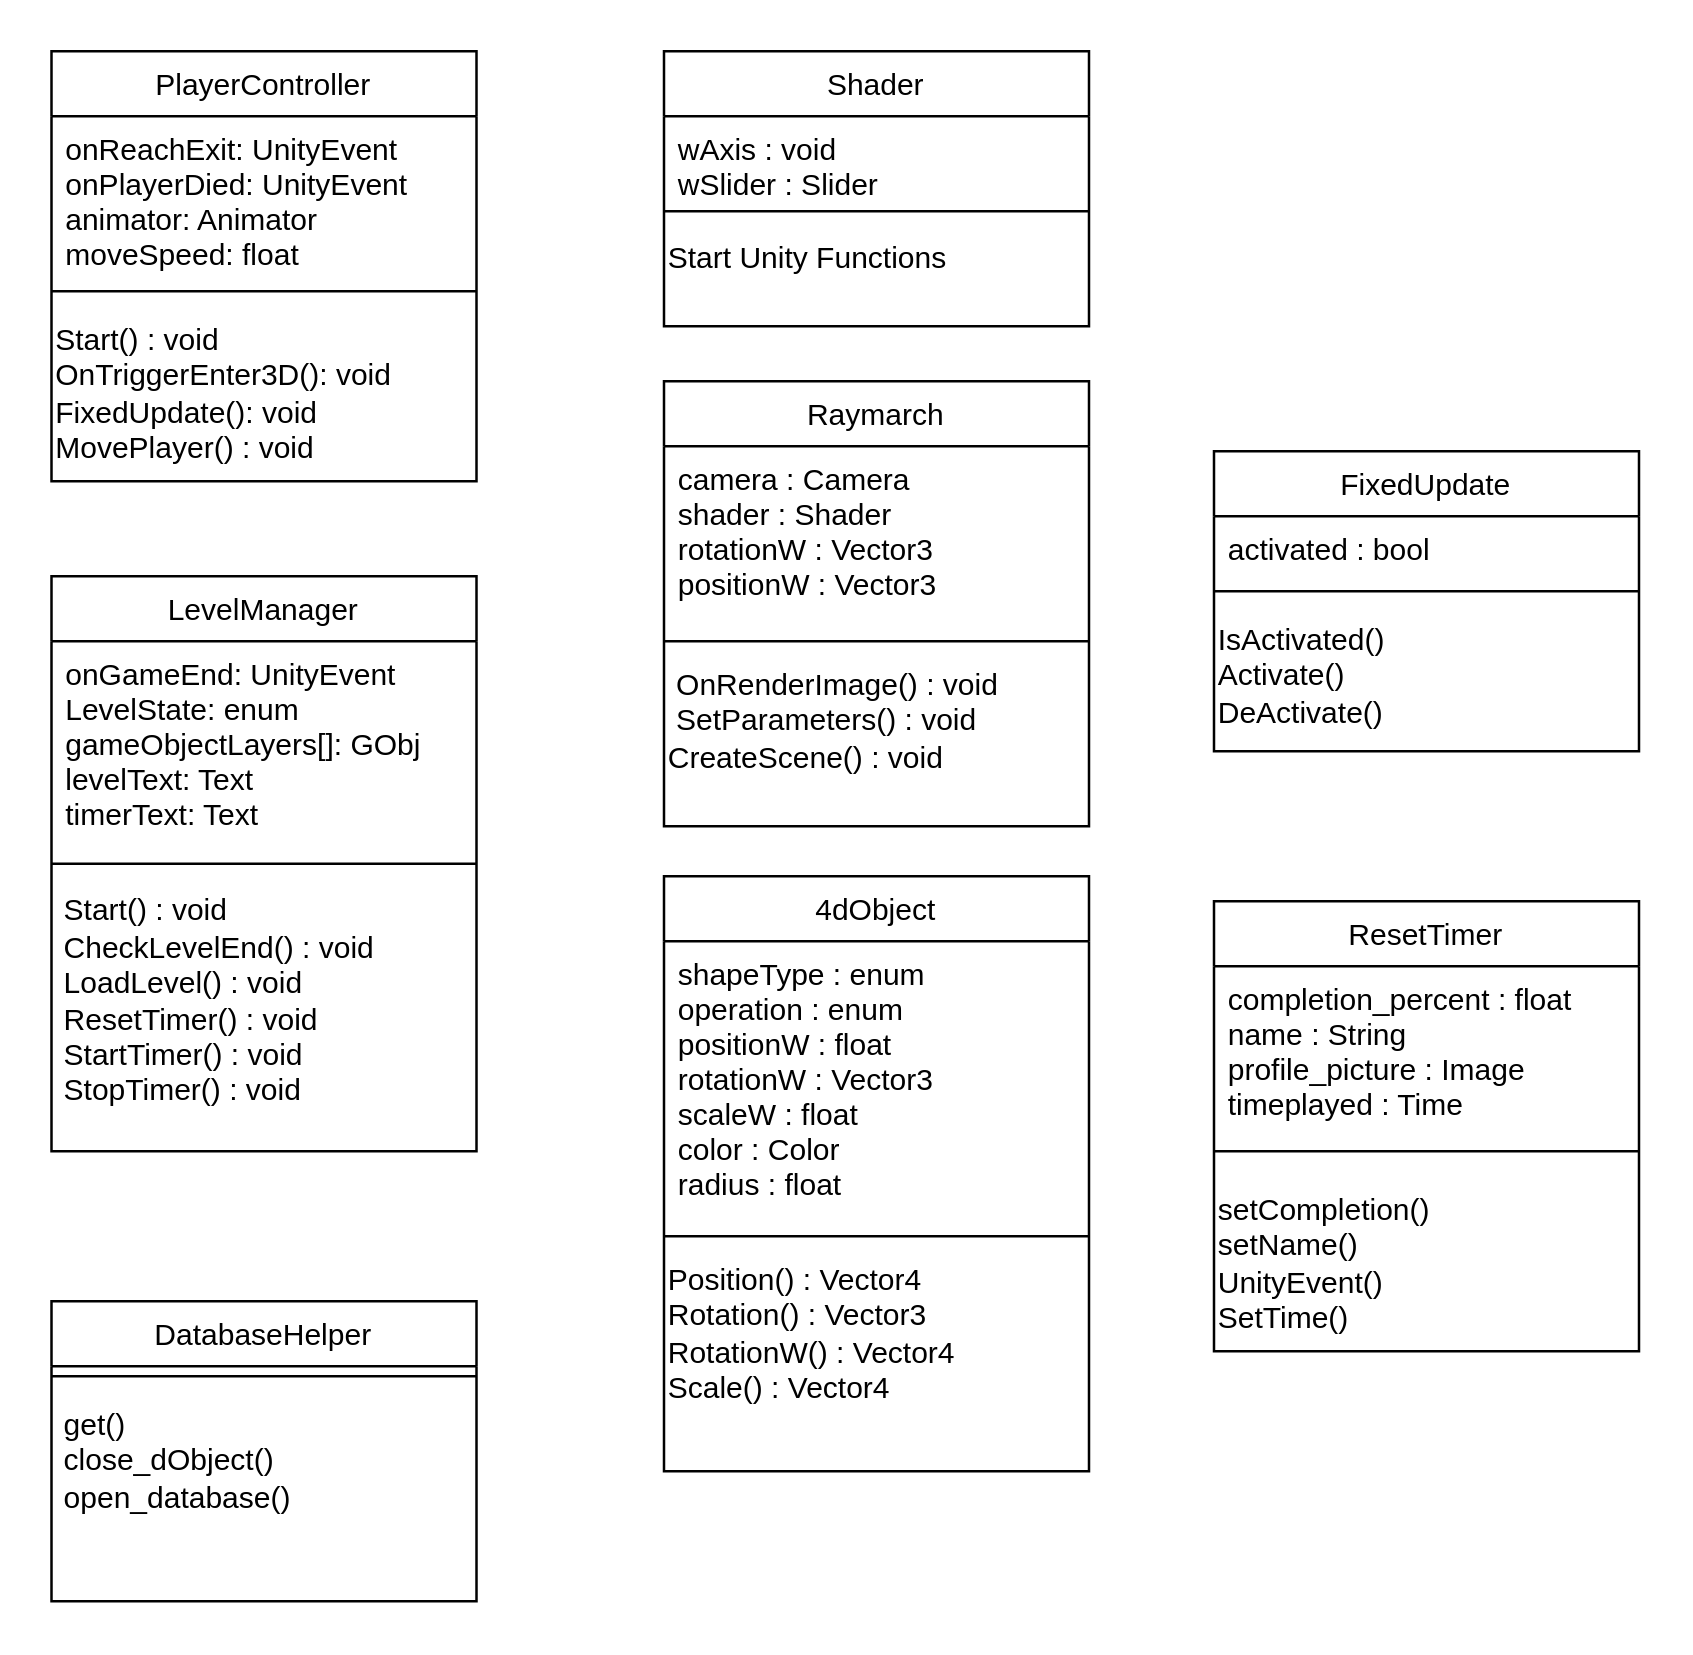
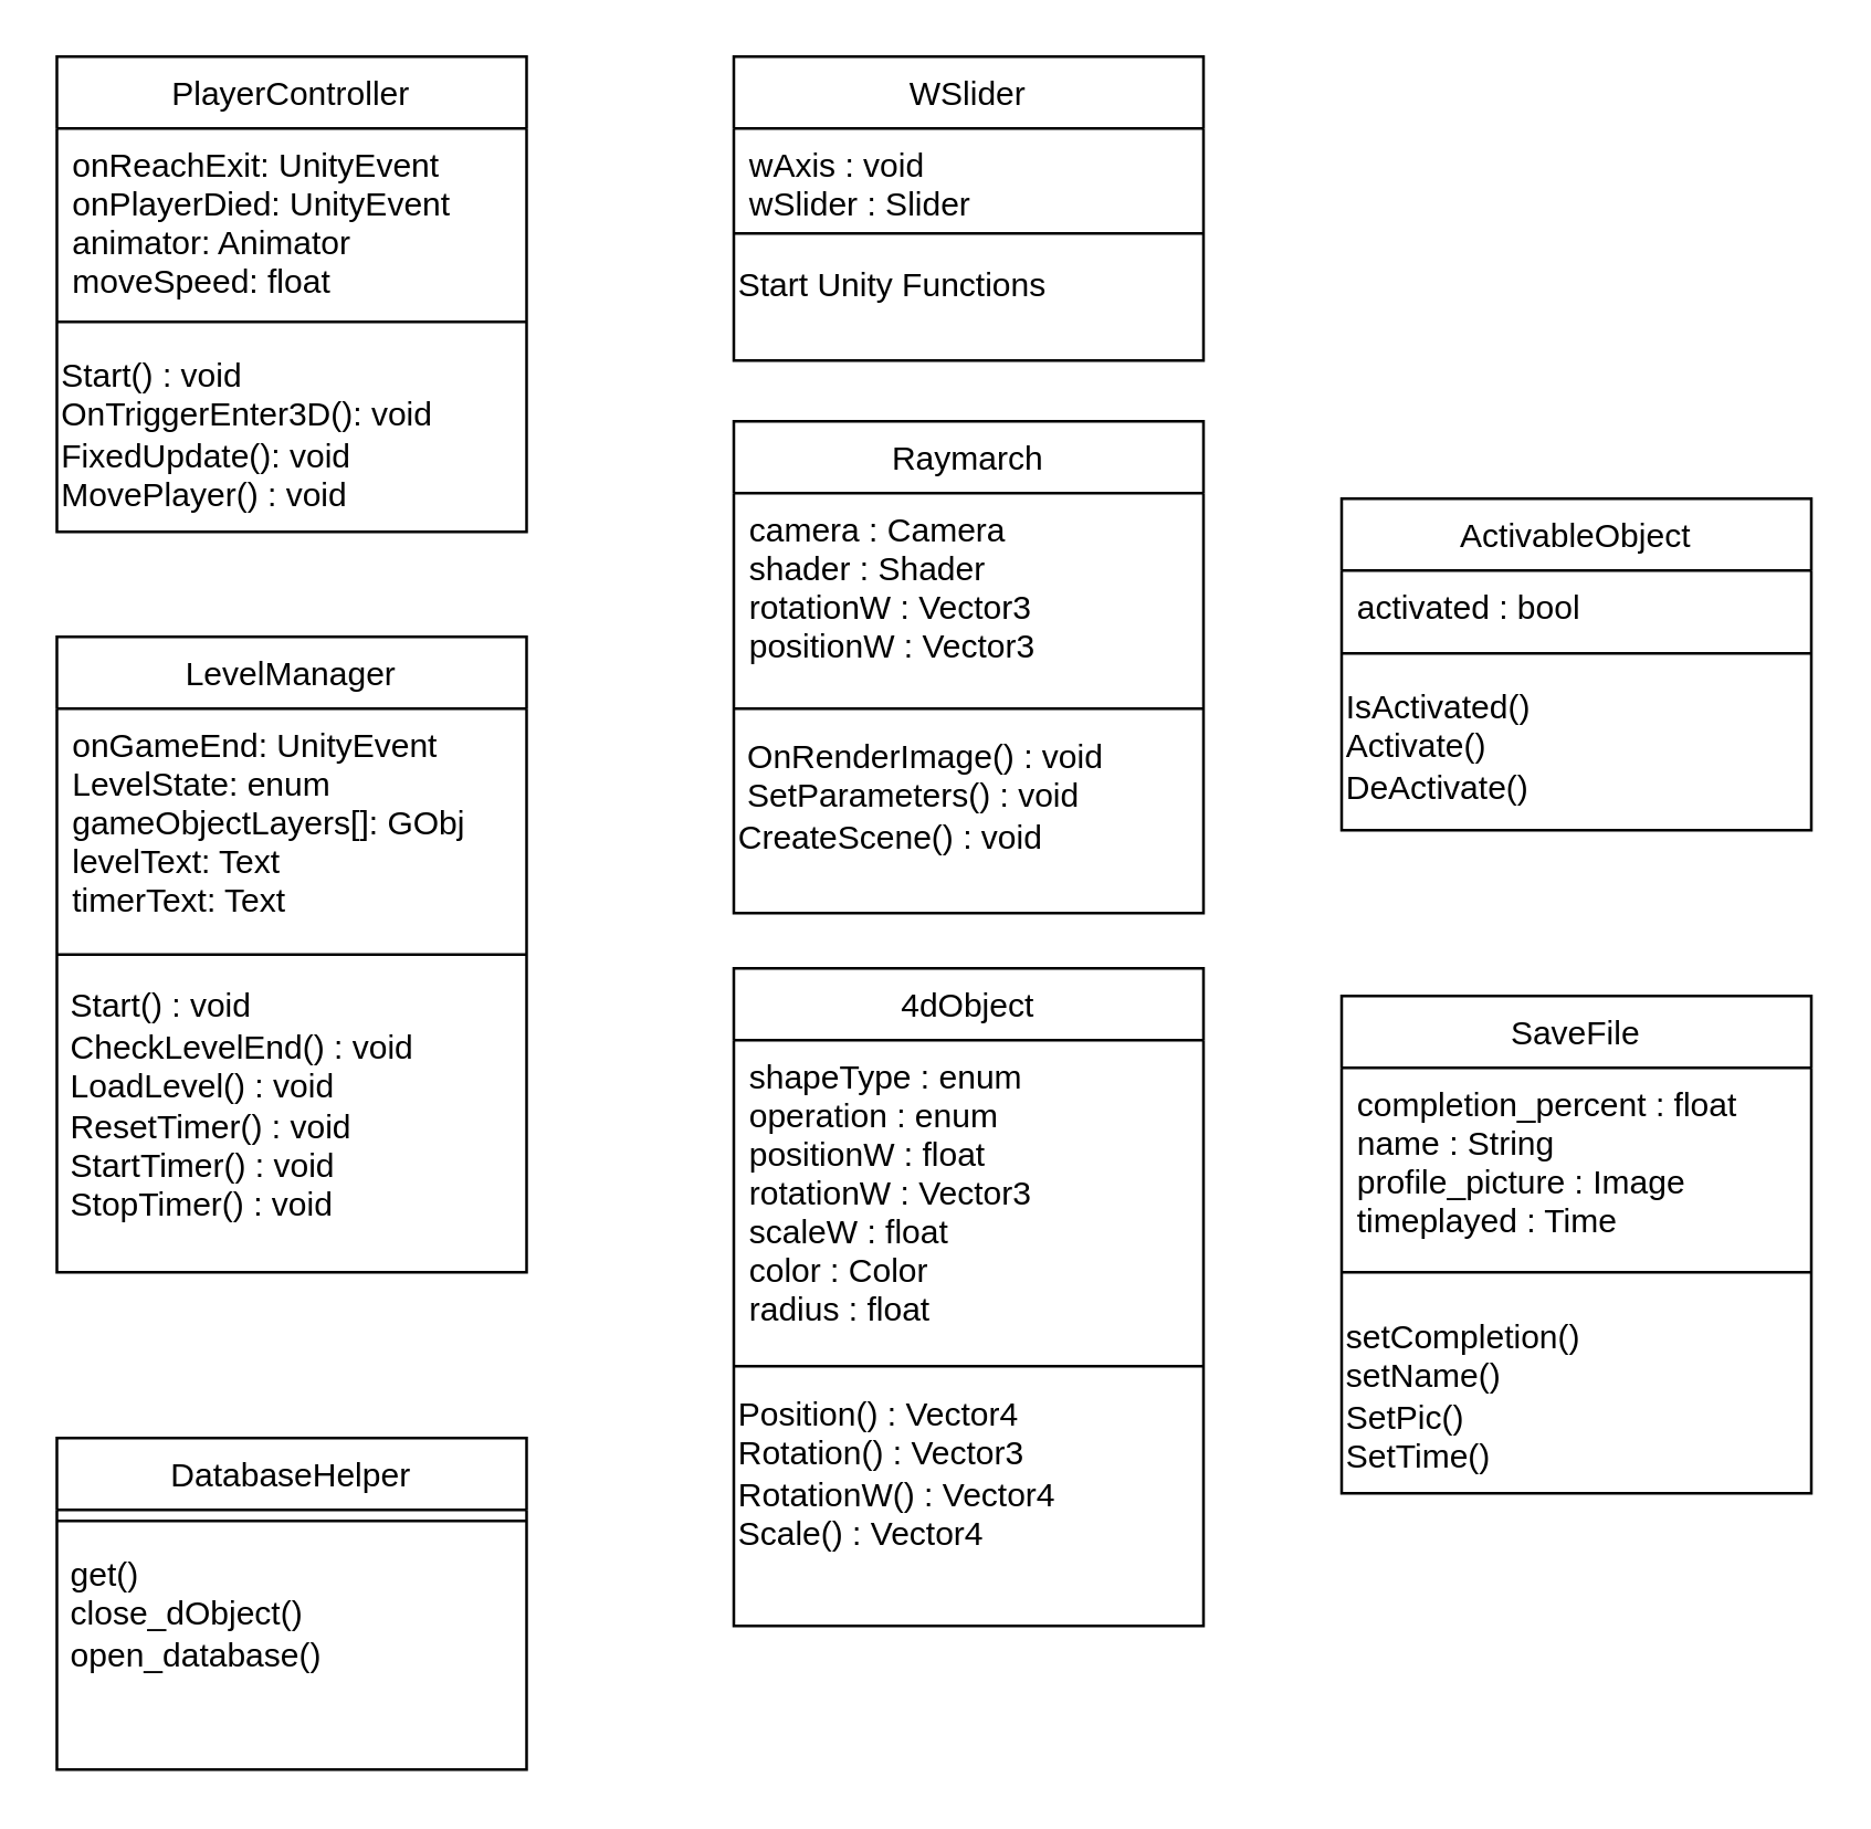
  <mxCell id="0" />
  <mxCell id="1" parent="0" />
  <mxCell id="2" value="PlayerController" style="swimlane;fontStyle=0;align=center;verticalAlign=top;childLayout=stackLayout;horizontal=1;startSize=26;horizontalStack=0;resizeParent=1;resizeLast=0;collapsible=1;marginBottom=0;rounded=0;shadow=0;strokeWidth=1;fillColor=default;" vertex="1" parent="1"><mxGeometry x="20" y="20" width="170" height="172" as="geometry"><mxRectangle x="390" y="90" width="170" height="26" as="alternateBounds" /></mxGeometry></mxCell>
  <mxCell id="3" value="onReachExit: UnityEvent&#10;onPlayerDied: UnityEvent&#10;animator: Animator&#10;moveSpeed: float&#10;" style="text;align=left;verticalAlign=top;spacingLeft=4;spacingRight=4;overflow=hidden;rotatable=0;points=[[0,0.5],[1,0.5]];portConstraint=eastwest;" vertex="1" parent="2"><mxGeometry y="26" width="170" height="64" as="geometry" /></mxCell>
  <mxCell id="4" value="" style="line;html=1;strokeWidth=1;align=left;verticalAlign=middle;spacingTop=-1;spacingLeft=3;spacingRight=3;rotatable=0;labelPosition=right;points=[];portConstraint=eastwest;" vertex="1" parent="2"><mxGeometry y="90" width="170" height="12" as="geometry" /></mxCell>
  <mxCell id="5" value="Start() : void&lt;div&gt;OnTriggerEnter3D(): void&lt;/div&gt;&lt;div&gt;FixedUpdate(): void&lt;/div&gt;&lt;div&gt;MovePlayer() : void&lt;/div&gt;" style="text;html=1;align=left;verticalAlign=middle;resizable=0;points=[];autosize=1;strokeColor=none;fillColor=none;" vertex="1" parent="2"><mxGeometry y="102" width="170" height="70" as="geometry" /></mxCell>
- <mxCell id="6" value="Shader" style="swimlane;fontStyle=0;align=center;verticalAlign=top;childLayout=stackLayout;horizontal=1;startSize=26;horizontalStack=0;resizeParent=1;resizeLast=0;collapsible=1;marginBottom=0;rounded=0;shadow=0;strokeWidth=1;fillColor=default;" vertex="1" parent="1"><mxGeometry x="265" y="20" width="170" height="110" as="geometry"><mxRectangle x="390" y="90" width="170" height="26" as="alternateBounds" /></mxGeometry></mxCell>
+ <mxCell id="6" value="WSlider" style="swimlane;fontStyle=0;align=center;verticalAlign=top;childLayout=stackLayout;horizontal=1;startSize=26;horizontalStack=0;resizeParent=1;resizeLast=0;collapsible=1;marginBottom=0;rounded=0;shadow=0;strokeWidth=1;fillColor=default;" vertex="1" parent="1"><mxGeometry x="265" y="20" width="170" height="110" as="geometry"><mxRectangle x="390" y="90" width="170" height="26" as="alternateBounds" /></mxGeometry></mxCell>
  <mxCell id="7" value="wAxis : void&#10;wSlider : Slider" style="text;align=left;verticalAlign=top;spacingLeft=4;spacingRight=4;overflow=hidden;rotatable=0;points=[[0,0.5],[1,0.5]];portConstraint=eastwest;" vertex="1" parent="6"><mxGeometry y="26" width="170" height="34" as="geometry" /></mxCell>
  <mxCell id="8" value="" style="line;html=1;strokeWidth=1;align=left;verticalAlign=middle;spacingTop=-1;spacingLeft=3;spacingRight=3;rotatable=0;labelPosition=right;points=[];portConstraint=eastwest;" vertex="1" parent="6"><mxGeometry y="60" width="170" height="8" as="geometry" /></mxCell>
  <mxCell id="9" value="Start Unity Functions" style="text;html=1;align=left;verticalAlign=middle;resizable=0;points=[];autosize=1;strokeColor=none;fillColor=none;" vertex="1" parent="6"><mxGeometry y="68" width="170" height="30" as="geometry" /></mxCell>
  <mxCell id="10" value="DatabaseHelper" style="swimlane;fontStyle=0;align=center;verticalAlign=top;childLayout=stackLayout;horizontal=1;startSize=26;horizontalStack=0;resizeParent=1;resizeLast=0;collapsible=1;marginBottom=0;rounded=0;shadow=0;strokeWidth=1;fillColor=default;" vertex="1" parent="1"><mxGeometry x="20" y="520" width="170" height="120" as="geometry"><mxRectangle x="390" y="90" width="170" height="26" as="alternateBounds" /></mxGeometry></mxCell>
  <mxCell id="11" value="" style="line;html=1;strokeWidth=1;align=left;verticalAlign=middle;spacingTop=-1;spacingLeft=3;spacingRight=3;rotatable=0;labelPosition=right;points=[];portConstraint=eastwest;" vertex="1" parent="10"><mxGeometry y="26" width="170" height="8" as="geometry" /></mxCell>
  <mxCell id="12" value="&amp;nbsp;get()&lt;div&gt;&amp;nbsp;close_dObject()&lt;/div&gt;&lt;div&gt;&amp;nbsp;open_database()&lt;/div&gt;" style="text;html=1;align=left;verticalAlign=middle;resizable=0;points=[];autosize=1;strokeColor=none;fillColor=none;" vertex="1" parent="10"><mxGeometry y="34" width="170" height="60" as="geometry" /></mxCell>
- <mxCell id="13" value="ResetTimer" style="swimlane;fontStyle=0;align=center;verticalAlign=top;childLayout=stackLayout;horizontal=1;startSize=26;horizontalStack=0;resizeParent=1;resizeLast=0;collapsible=1;marginBottom=0;rounded=0;shadow=0;strokeWidth=1;fillColor=default;" vertex="1" parent="1"><mxGeometry x="485" y="360" width="170" height="180" as="geometry"><mxRectangle x="390" y="90" width="170" height="26" as="alternateBounds" /></mxGeometry></mxCell>
+ <mxCell id="13" value="SaveFile" style="swimlane;fontStyle=0;align=center;verticalAlign=top;childLayout=stackLayout;horizontal=1;startSize=26;horizontalStack=0;resizeParent=1;resizeLast=0;collapsible=1;marginBottom=0;rounded=0;shadow=0;strokeWidth=1;fillColor=default;" vertex="1" parent="1"><mxGeometry x="485" y="360" width="170" height="180" as="geometry"><mxRectangle x="390" y="90" width="170" height="26" as="alternateBounds" /></mxGeometry></mxCell>
  <mxCell id="14" value="completion_percent : float&#10;name : String&#10;profile_picture : Image&#10;timeplayed : Time" style="text;align=left;verticalAlign=top;spacingLeft=4;spacingRight=4;overflow=hidden;rotatable=0;points=[[0,0.5],[1,0.5]];portConstraint=eastwest;" vertex="1" parent="13"><mxGeometry y="26" width="170" height="64" as="geometry" /></mxCell>
  <mxCell id="15" value="" style="line;html=1;strokeWidth=1;align=left;verticalAlign=middle;spacingTop=-1;spacingLeft=3;spacingRight=3;rotatable=0;labelPosition=right;points=[];portConstraint=eastwest;" vertex="1" parent="13"><mxGeometry y="90" width="170" height="20" as="geometry" /></mxCell>
- <mxCell id="16" value="setCompletion()&lt;br&gt;setName()&lt;br&gt;UnityEvent()&lt;br&gt;SetTime()" style="text;html=1;align=left;verticalAlign=middle;resizable=0;points=[];autosize=1;strokeColor=none;fillColor=none;" vertex="1" parent="13"><mxGeometry y="110" width="170" height="70" as="geometry" /></mxCell>
- <mxCell id="17" value="FixedUpdate&#10;" style="swimlane;fontStyle=0;align=center;verticalAlign=top;childLayout=stackLayout;horizontal=1;startSize=26;horizontalStack=0;resizeParent=1;resizeLast=0;collapsible=1;marginBottom=0;rounded=0;shadow=0;strokeWidth=1;fillColor=default;" vertex="1" parent="1"><mxGeometry x="485" y="180" width="170" height="120" as="geometry"><mxRectangle x="390" y="90" width="170" height="26" as="alternateBounds" /></mxGeometry></mxCell>
+ <mxCell id="16" value="setCompletion()&lt;br&gt;setName()&lt;br&gt;SetPic()&lt;br&gt;SetTime()" style="text;html=1;align=left;verticalAlign=middle;resizable=0;points=[];autosize=1;strokeColor=none;fillColor=none;" vertex="1" parent="13"><mxGeometry y="110" width="170" height="70" as="geometry" /></mxCell>
+ <mxCell id="17" value="ActivableObject&#10;" style="swimlane;fontStyle=0;align=center;verticalAlign=top;childLayout=stackLayout;horizontal=1;startSize=26;horizontalStack=0;resizeParent=1;resizeLast=0;collapsible=1;marginBottom=0;rounded=0;shadow=0;strokeWidth=1;fillColor=default;" vertex="1" parent="1"><mxGeometry x="485" y="180" width="170" height="120" as="geometry"><mxRectangle x="390" y="90" width="170" height="26" as="alternateBounds" /></mxGeometry></mxCell>
  <mxCell id="18" value="activated : bool" style="text;align=left;verticalAlign=top;spacingLeft=4;spacingRight=4;overflow=hidden;rotatable=0;points=[[0,0.5],[1,0.5]];portConstraint=eastwest;" vertex="1" parent="17"><mxGeometry y="26" width="170" height="26" as="geometry" /></mxCell>
  <mxCell id="19" value="" style="line;html=1;strokeWidth=1;align=left;verticalAlign=middle;spacingTop=-1;spacingLeft=3;spacingRight=3;rotatable=0;labelPosition=right;points=[];portConstraint=eastwest;" vertex="1" parent="17"><mxGeometry y="52" width="170" height="8" as="geometry" /></mxCell>
  <mxCell id="20" value="IsActivated()&lt;div&gt;Activate()&lt;/div&gt;&lt;div&gt;DeActivate()&lt;/div&gt;" style="text;html=1;align=left;verticalAlign=middle;resizable=0;points=[];autosize=1;strokeColor=none;fillColor=none;" vertex="1" parent="17"><mxGeometry y="60" width="170" height="60" as="geometry" /></mxCell>
  <mxCell id="21" value="4dObject" style="swimlane;fontStyle=0;align=center;verticalAlign=top;childLayout=stackLayout;horizontal=1;startSize=26;horizontalStack=0;resizeParent=1;resizeLast=0;collapsible=1;marginBottom=0;rounded=0;shadow=0;strokeWidth=1;fillColor=default;" vertex="1" parent="1"><mxGeometry x="265" y="350" width="170" height="238" as="geometry"><mxRectangle x="390" y="330" width="170" height="26" as="alternateBounds" /></mxGeometry></mxCell>
  <mxCell id="22" value="shapeType : enum&#10;operation : enum&#10;positionW : float&#10;rotationW : Vector3&#10;scaleW : float&#10;color : Color&#10;radius : float&#10;&#10;" style="text;align=left;verticalAlign=top;spacingLeft=4;spacingRight=4;overflow=hidden;rotatable=0;points=[[0,0.5],[1,0.5]];portConstraint=eastwest;" vertex="1" parent="21"><mxGeometry y="26" width="170" height="114" as="geometry" /></mxCell>
  <mxCell id="23" value="" style="line;html=1;strokeWidth=1;align=left;verticalAlign=middle;spacingTop=-1;spacingLeft=3;spacingRight=3;rotatable=0;labelPosition=right;points=[];portConstraint=eastwest;" vertex="1" parent="21"><mxGeometry y="140" width="170" height="8" as="geometry" /></mxCell>
  <mxCell id="24" value="Position() : Vector4&lt;div&gt;Rotation() : Vector3&lt;/div&gt;&lt;div&gt;RotationW() : Vector4&lt;/div&gt;&lt;div&gt;Scale() : Vector4&lt;/div&gt;" style="text;html=1;align=left;verticalAlign=middle;resizable=0;points=[];autosize=1;strokeColor=none;fillColor=none;" vertex="1" parent="21"><mxGeometry y="148" width="170" height="70" as="geometry" /></mxCell>
  <mxCell id="25" value="LevelManager" style="swimlane;fontStyle=0;align=center;verticalAlign=top;childLayout=stackLayout;horizontal=1;startSize=26;horizontalStack=0;resizeParent=1;resizeLast=0;collapsible=1;marginBottom=0;rounded=0;shadow=0;strokeWidth=1;fillColor=default;" vertex="1" parent="1"><mxGeometry x="20" y="230" width="170" height="230" as="geometry"><mxRectangle x="390" y="330" width="170" height="26" as="alternateBounds" /></mxGeometry></mxCell>
  <mxCell id="26" value="onGameEnd: UnityEvent&#10;LevelState: enum&#10;gameObjectLayers[]: GObj&#10;levelText: Text&#10;timerText: Text&#10;" style="text;align=left;verticalAlign=top;spacingLeft=4;spacingRight=4;overflow=hidden;rotatable=0;points=[[0,0.5],[1,0.5]];portConstraint=eastwest;" vertex="1" parent="25"><mxGeometry y="26" width="170" height="84" as="geometry" /></mxCell>
  <mxCell id="27" value="" style="line;html=1;strokeWidth=1;align=left;verticalAlign=middle;spacingTop=-1;spacingLeft=3;spacingRight=3;rotatable=0;labelPosition=right;points=[];portConstraint=eastwest;" vertex="1" parent="25"><mxGeometry y="110" width="170" height="10" as="geometry" /></mxCell>
  <mxCell id="28" value="&amp;nbsp;Start() : void&lt;div&gt;&amp;nbsp;CheckLevelEnd()&amp;nbsp;&lt;span style=&quot;background-color: initial;&quot;&gt;: void&lt;/span&gt;&lt;/div&gt;&lt;div&gt;&amp;nbsp;LoadLevel()&amp;nbsp;&lt;span style=&quot;background-color: initial;&quot;&gt;: void&lt;/span&gt;&lt;/div&gt;&lt;div&gt;&amp;nbsp;ResetTimer()&amp;nbsp;&lt;span style=&quot;background-color: initial;&quot;&gt;: void&lt;/span&gt;&lt;/div&gt;&lt;div&gt;&amp;nbsp;StartTimer()&amp;nbsp;&lt;span style=&quot;background-color: initial;&quot;&gt;: void&lt;/span&gt;&lt;/div&gt;&lt;div&gt;&amp;nbsp;StopTimer()&amp;nbsp;&lt;span style=&quot;background-color: initial;&quot;&gt;: void&lt;/span&gt;&lt;/div&gt;" style="text;html=1;align=left;verticalAlign=middle;resizable=0;points=[];autosize=1;strokeColor=none;fillColor=none;" vertex="1" parent="25"><mxGeometry y="120" width="170" height="100" as="geometry" /></mxCell>
  <mxCell id="29" value="Raymarch&#10;" style="swimlane;fontStyle=0;align=center;verticalAlign=top;childLayout=stackLayout;horizontal=1;startSize=26;horizontalStack=0;resizeParent=1;resizeLast=0;collapsible=1;marginBottom=0;rounded=0;shadow=0;strokeWidth=1;fillColor=default;" vertex="1" parent="1"><mxGeometry x="265" y="152" width="170" height="178" as="geometry"><mxRectangle x="390" y="90" width="170" height="26" as="alternateBounds" /></mxGeometry></mxCell>
  <mxCell id="30" value="camera : Camera&#10;shader : Shader&#10;rotationW : Vector3&#10;positionW : Vector3&#10;&#10;" style="text;align=left;verticalAlign=top;spacingLeft=4;spacingRight=4;overflow=hidden;rotatable=0;points=[[0,0.5],[1,0.5]];portConstraint=eastwest;" vertex="1" parent="29"><mxGeometry y="26" width="170" height="74" as="geometry" /></mxCell>
  <mxCell id="31" value="" style="line;html=1;strokeWidth=1;align=left;verticalAlign=middle;spacingTop=-1;spacingLeft=3;spacingRight=3;rotatable=0;labelPosition=right;points=[];portConstraint=eastwest;" vertex="1" parent="29"><mxGeometry y="100" width="170" height="8" as="geometry" /></mxCell>
  <mxCell id="32" value="&amp;nbsp;OnRenderImage() : void&lt;div&gt;&amp;nbsp;SetParameters() : void&lt;/div&gt;&lt;div&gt;CreateScene() : void&lt;/div&gt;&lt;div&gt;&lt;br&gt;&lt;/div&gt;" style="text;html=1;align=left;verticalAlign=middle;resizable=0;points=[];autosize=1;strokeColor=none;fillColor=none;" vertex="1" parent="29"><mxGeometry y="108" width="170" height="70" as="geometry" /></mxCell>
